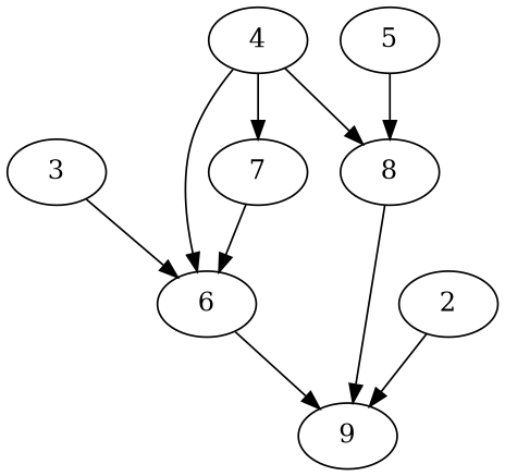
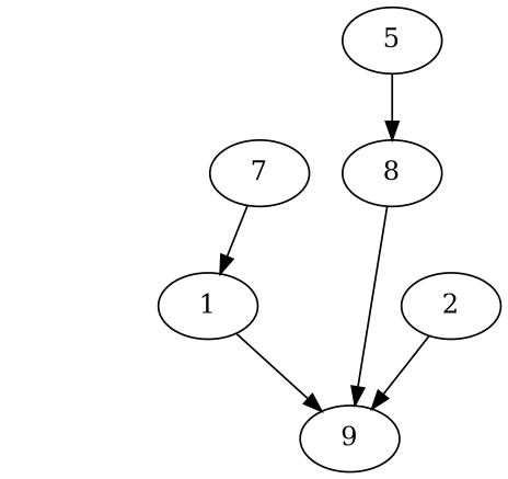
  digraph {
    node [compute_size=12800000000 ram=1280000 result_size=6400 trans_size=64000]
-   3 [compute_size=51200000000]
-   6
-   4 [compute_size=1600000000 ram=640000 trans_size=1024000]
+   6 [label=1]
    8
    7
    2 [compute_size=25600000000]
    9
    5
-   3 -> 6
    6 -> 9
-   4 -> 6
-   4 -> 8
-   4 -> 7
    8 -> 9
    7 -> 6
    2 -> 9
    5 -> 8
  }
